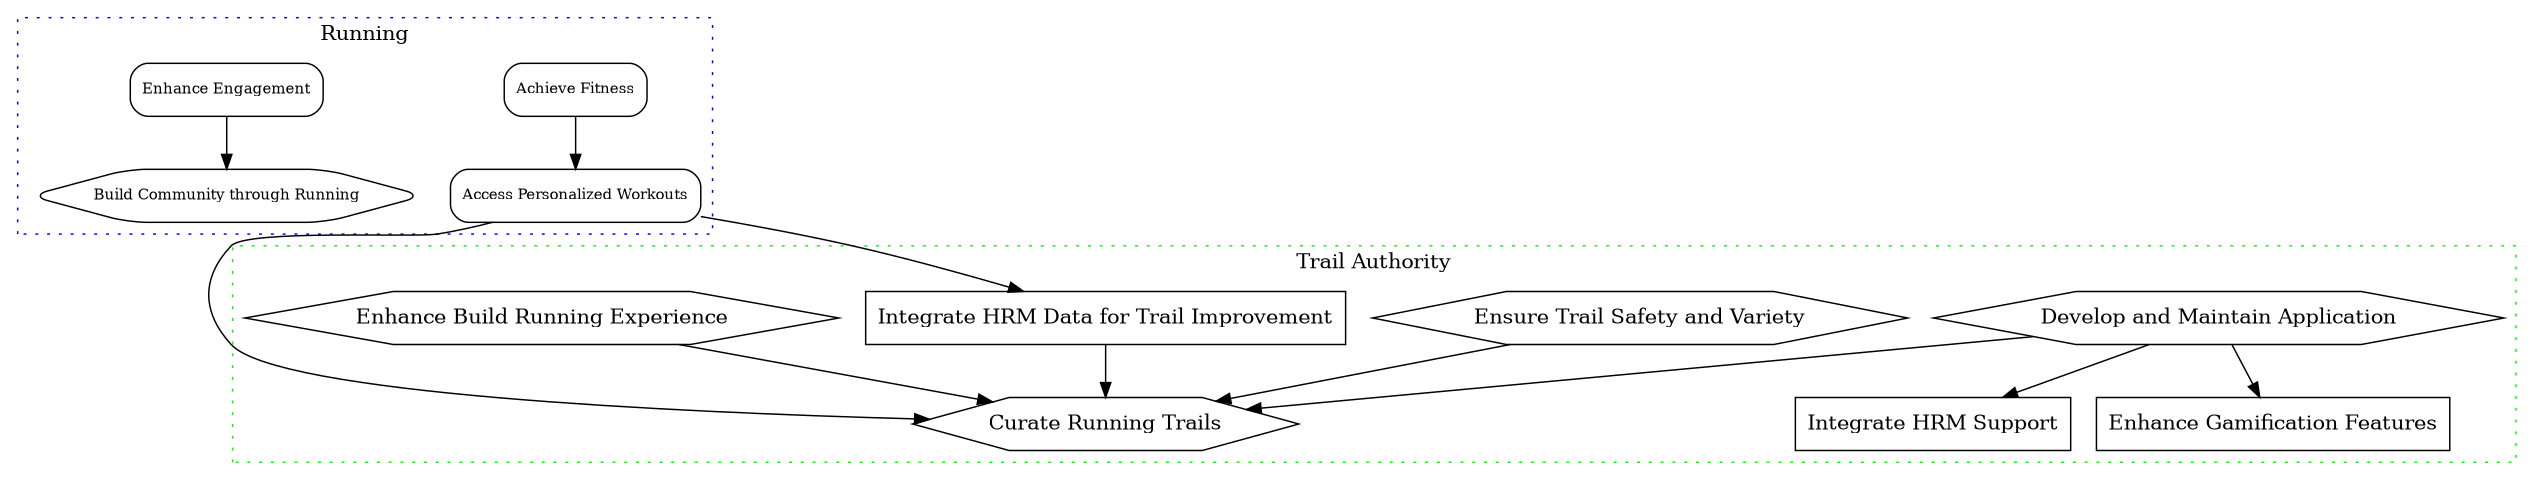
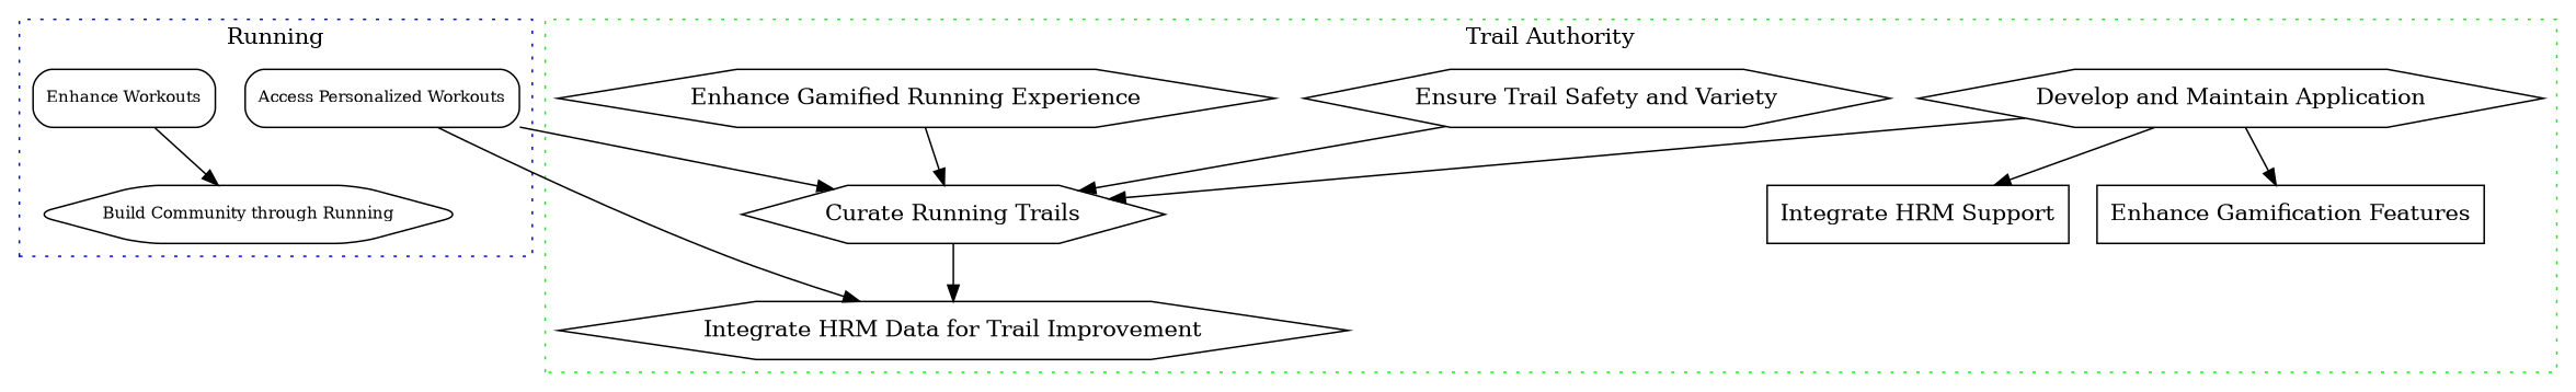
  digraph {
    beautify=true
    node [shape=hexagon]
-   n1 [fontsize=10 label="Achieve Fitness" shape=box style=rounded]
-   n2 [fontsize=10 label="Enhance Engagement" shape=box style=rounded]
+   n2 [fontsize=10 label="Enhance Workouts" shape=box style=rounded]
    n3 [fontsize=10 label="Access Personalized Workouts" shape=box style=rounded]
    n4 [fontsize=10 label="Build Community through Running" style=rounded]
    n5 [label="Curate Running Trails"]
    n6 [label="Integrate HRM Support" shape=rectangle]
    n7 [label="Enhance Gamification Features" shape=rectangle]
    n8 [label="Develop and Maintain Application"]
    n9 [label="Ensure Trail Safety and Variety"]
-   n10 [label="Integrate HRM Data for Trail Improvement" shape=box]
-   n11 [label="Enhance Build Running Experience"]
+   n10 [label="Integrate HRM Data for Trail Improvement"]
+   n11 [label="Enhance Gamified Running Experience"]
    subgraph cluster_1 {
      color=blue
      label=Running
      style=dotted
-     n1
      n2
      n3
      n4
    }
    subgraph cluster_2 {
      color=green
      label="Trail Authority"
      style=dotted
      n5
      n6
      n7
      n8
      n9
      n10
      n11
    }
-   n1 -> n3
    n2 -> n4
    n3 -> n5
    n3 -> n10
    n8 -> n5
    n8 -> n6
    n8 -> n7
    n9 -> n5
-   n10 -> n5
+   n5 -> n10
    n11 -> n5
  }
